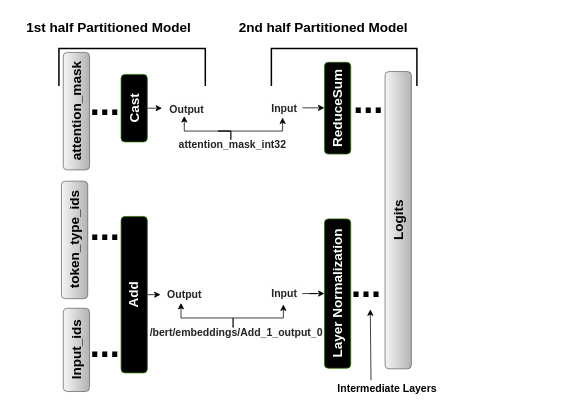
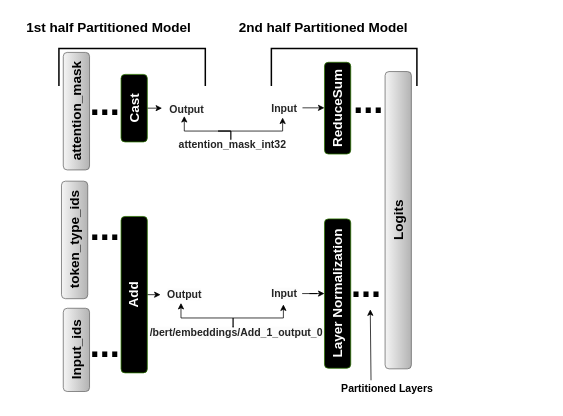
  <mxCell id="0" />
  <mxCell id="1" parent="0" />
  <mxCell id="2" value="&lt;font style=&quot;font-size: 18px;&quot;&gt;Logits&lt;/font&gt;" style="rounded=1;whiteSpace=wrap;html=1;fillColor=#f5f5f5;gradientColor=#b3b3b3;strokeColor=#666666;fontSize=14;fontStyle=1;rotation=-90;" parent="1" vertex="1"><mxGeometry x="332" y="275.25" width="396" height="35" as="geometry" /></mxCell>
  <mxCell id="3" value="" style="strokeWidth=2;html=1;shape=mxgraph.flowchart.annotation_1;align=left;pointerEvents=1;direction=south;fontSize=14;fontStyle=1" parent="1" vertex="1"><mxGeometry x="361" y="64" width="193.87" height="50" as="geometry" /></mxCell>
  <mxCell id="4" value="&lt;font style=&quot;font-size: 48px;&quot;&gt;...&lt;/font&gt;" style="text;html=1;align=center;verticalAlign=middle;resizable=0;points=[];autosize=1;strokeColor=none;fillColor=none;fontSize=14;fontStyle=1" parent="1" vertex="1"><mxGeometry x="109" y="101" width="60" height="70" as="geometry" /></mxCell>
  <mxCell id="5" value="" style="strokeWidth=2;html=1;shape=mxgraph.flowchart.annotation_1;align=left;pointerEvents=1;direction=south;fontSize=14;fontStyle=1" parent="1" vertex="1"><mxGeometry x="78" y="64" width="195" height="50" as="geometry" /></mxCell>
  <mxCell id="6" value="&lt;font style=&quot;font-size: 18px;&quot;&gt;Input_ids&lt;/font&gt;" style="rounded=1;whiteSpace=wrap;html=1;fillColor=#f5f5f5;gradientColor=#b3b3b3;strokeColor=#666666;fontSize=14;fontStyle=1;rotation=-90;" parent="1" vertex="1"><mxGeometry x="45.84" y="448" width="110.87" height="35" as="geometry" /></mxCell>
  <mxCell id="7" value="&lt;font style=&quot;font-size: 48px;&quot;&gt;...&lt;/font&gt;" style="text;html=1;align=center;verticalAlign=middle;resizable=0;points=[];autosize=1;strokeColor=none;fillColor=none;fontSize=14;fontStyle=1" parent="1" vertex="1"><mxGeometry x="459.75" y="98" width="60" height="70" as="geometry" /></mxCell>
  <mxCell id="8" value="&lt;font style=&quot;font-size: 48px;&quot;&gt;...&lt;/font&gt;" style="text;html=1;align=center;verticalAlign=middle;resizable=0;points=[];autosize=1;strokeColor=none;fillColor=none;fontSize=14;fontStyle=1" parent="1" vertex="1"><mxGeometry x="457" y="343" width="60" height="70" as="geometry" /></mxCell>
  <mxCell id="9" value="&lt;font style=&quot;font-size: 18px;&quot;&gt;token_type_ids&lt;/font&gt;" style="rounded=1;whiteSpace=wrap;html=1;fillColor=#f5f5f5;gradientColor=#b3b3b3;strokeColor=#666666;fontSize=14;fontStyle=1;rotation=-90;" parent="1" vertex="1"><mxGeometry x="20.61" y="301.53" width="156.55" height="35" as="geometry" /></mxCell>
  <mxCell id="10" value="&lt;span style=&quot;font-size: 18px;&quot;&gt;attention_mask&lt;/span&gt;" style="rounded=1;whiteSpace=wrap;html=1;fillColor=#f5f5f5;gradientColor=#b3b3b3;strokeColor=#666666;fontSize=14;fontStyle=1;rotation=-90;" parent="1" vertex="1"><mxGeometry x="23" y="130" width="156.55" height="35" as="geometry" /></mxCell>
  <mxCell id="11" style="edgeStyle=orthogonalEdgeStyle;rounded=0;orthogonalLoop=1;jettySize=auto;html=1;exitX=0.5;exitY=1;exitDx=0;exitDy=0;entryX=-0.043;entryY=0.441;entryDx=0;entryDy=0;entryPerimeter=0;" parent="1" source="12" target="24" edge="1"><mxGeometry relative="1" as="geometry"><mxPoint x="220.111" y="144" as="targetPoint" /></mxGeometry></mxCell>
  <mxCell id="12" value="&lt;font style=&quot;font-size: 18px;&quot;&gt;Cast&lt;/font&gt;" style="rounded=1;whiteSpace=wrap;html=1;fillColor=#000000;strokeColor=#2D7600;fontSize=14;fontStyle=1;rotation=-90;fontColor=#ffffff;" parent="1" vertex="1"><mxGeometry x="133.25" y="126" width="90" height="35" as="geometry" /></mxCell>
  <mxCell id="13" value="&lt;font style=&quot;font-size: 48px;&quot;&gt;...&lt;/font&gt;" style="text;html=1;align=center;verticalAlign=middle;resizable=0;points=[];autosize=1;strokeColor=none;fillColor=none;fontSize=14;fontStyle=1" parent="1" vertex="1"><mxGeometry x="109" y="266.53" width="60" height="70" as="geometry" /></mxCell>
  <mxCell id="14" value="&lt;font style=&quot;font-size: 48px;&quot;&gt;...&lt;/font&gt;" style="text;html=1;align=center;verticalAlign=middle;resizable=0;points=[];autosize=1;strokeColor=none;fillColor=none;fontSize=14;fontStyle=1" parent="1" vertex="1"><mxGeometry x="109" y="423" width="60" height="70" as="geometry" /></mxCell>
  <mxCell id="15" style="edgeStyle=orthogonalEdgeStyle;rounded=0;orthogonalLoop=1;jettySize=auto;html=1;exitX=0.5;exitY=1;exitDx=0;exitDy=0;entryX=-0.027;entryY=0.475;entryDx=0;entryDy=0;entryPerimeter=0;" parent="1" source="16" target="30" edge="1"><mxGeometry relative="1" as="geometry"><mxPoint x="215.667" y="392" as="targetPoint" /></mxGeometry></mxCell>
  <mxCell id="16" value="&lt;font style=&quot;font-size: 18px;&quot;&gt;Add&lt;/font&gt;" style="rounded=1;whiteSpace=wrap;html=1;fillColor=#000000;strokeColor=#2D7600;fontSize=14;fontStyle=1;rotation=-90;fontColor=#ffffff;" parent="1" vertex="1"><mxGeometry x="74.07" y="374.45" width="208.38" height="35" as="geometry" /></mxCell>
  <mxCell id="17" value="&lt;font style=&quot;font-size: 18px;&quot;&gt;ReduceSum&lt;/font&gt;" style="rounded=1;whiteSpace=wrap;html=1;fillColor=#000000;strokeColor=#2D7600;fontSize=14;fontStyle=1;rotation=-90;fontColor=#ffffff;" parent="1" vertex="1"><mxGeometry x="388.12" y="126" width="122.25" height="35" as="geometry" /></mxCell>
  <mxCell id="18" value="&lt;font style=&quot;font-size: 18px;&quot;&gt;Layer Normalization&lt;/font&gt;" style="rounded=1;whiteSpace=wrap;html=1;fillColor=#000000;strokeColor=#2D7600;fontSize=14;fontStyle=1;rotation=-90;fontColor=#ffffff;" parent="1" vertex="1"><mxGeometry x="349.75" y="373" width="199" height="35" as="geometry" /></mxCell>
- <mxCell id="19" value="&lt;font style=&quot;font-size: 14px;&quot;&gt;Intermediate Layers&lt;/font&gt;" style="text;html=1;align=center;verticalAlign=middle;resizable=0;points=[];autosize=1;strokeColor=none;fillColor=none;fontSize=14;fontStyle=1" parent="1" vertex="1"><mxGeometry x="443.75" y="502.49" width="142" height="29" as="geometry" /></mxCell>
+ <mxCell id="19" value="&lt;font style=&quot;font-size: 14px;&quot;&gt;Partitioned Layers&lt;/font&gt;" style="text;html=1;align=center;verticalAlign=middle;resizable=0;points=[];autosize=1;strokeColor=none;fillColor=none;fontSize=14;fontStyle=1" parent="1" vertex="1"><mxGeometry x="443.75" y="502.49" width="142" height="29" as="geometry" /></mxCell>
  <mxCell id="20" value="" style="endArrow=classic;html=1;rounded=0;entryX=0.596;entryY=0.979;entryDx=0;entryDy=0;entryPerimeter=0;" parent="1" target="8" edge="1"><mxGeometry width="50" height="50" relative="1" as="geometry"><mxPoint x="493.75" y="506" as="sourcePoint" /><mxPoint x="493.75" y="443" as="targetPoint" /></mxGeometry></mxCell>
  <mxCell id="21" value="&lt;font style=&quot;font-size: 18px;&quot;&gt;1st half Partitioned Model&lt;/font&gt;" style="text;html=1;align=center;verticalAlign=middle;resizable=0;points=[];autosize=1;strokeColor=none;fillColor=none;fontSize=14;fontStyle=1" parent="1" vertex="1"><mxGeometry x="25.5" y="20" width="237" height="34" as="geometry" /></mxCell>
  <mxCell id="22" value="&lt;font style=&quot;font-size: 18px;&quot;&gt;2nd half Partitioned Model&lt;/font&gt;" style="text;html=1;align=center;verticalAlign=middle;resizable=0;points=[];autosize=1;strokeColor=none;fillColor=none;fontSize=14;fontStyle=1" parent="1" vertex="1"><mxGeometry x="308.5" y="20" width="243" height="34" as="geometry" /></mxCell>
  <mxCell id="23" value="&lt;div style=&quot;text-align: start;&quot;&gt;&lt;font color=&quot;#242424&quot;&gt;&lt;span style=&quot;white-space-collapse: preserve;&quot;&gt;attention_mask_int32&lt;/span&gt;&lt;/font&gt;&lt;br&gt;&lt;/div&gt;" style="text;html=1;align=center;verticalAlign=middle;resizable=0;points=[];autosize=1;strokeColor=none;fillColor=none;fontSize=14;fontStyle=1;rotation=0;" parent="1" vertex="1"><mxGeometry x="233" y="177" width="151" height="29" as="geometry" /></mxCell>
  <mxCell id="24" value="&lt;div style=&quot;text-align: start;&quot;&gt;&lt;font color=&quot;#242424&quot;&gt;&lt;span style=&quot;white-space-collapse: preserve; background-color: rgb(252, 252, 252);&quot;&gt;Output&lt;/span&gt;&lt;/font&gt;&lt;/div&gt;" style="text;html=1;align=center;verticalAlign=middle;resizable=0;points=[];autosize=1;strokeColor=none;fillColor=none;fontSize=14;fontStyle=1;rotation=0;" parent="1" vertex="1"><mxGeometry x="218" y="130" width="60" height="29" as="geometry" /></mxCell>
  <mxCell id="25" style="edgeStyle=orthogonalEdgeStyle;rounded=0;orthogonalLoop=1;jettySize=auto;html=1;entryX=0.5;entryY=0;entryDx=0;entryDy=0;exitX=1.009;exitY=0.485;exitDx=0;exitDy=0;exitPerimeter=0;" parent="1" source="26" target="17" edge="1"><mxGeometry relative="1" as="geometry"><mxPoint x="365" y="143.5" as="sourcePoint" /></mxGeometry></mxCell>
  <mxCell id="26" value="&lt;div style=&quot;text-align: start;&quot;&gt;&lt;font color=&quot;#242424&quot;&gt;&lt;span style=&quot;white-space-collapse: preserve; background-color: rgb(252, 252, 252);&quot;&gt;Input&lt;/span&gt;&lt;/font&gt;&lt;/div&gt;" style="text;html=1;align=center;verticalAlign=middle;resizable=0;points=[];autosize=1;strokeColor=none;fillColor=none;fontSize=14;fontStyle=1;rotation=0;" parent="1" vertex="1"><mxGeometry x="353" y="129" width="49" height="29" as="geometry" /></mxCell>
  <mxCell id="27" value="" style="edgeStyle=orthogonalEdgeStyle;rounded=0;orthogonalLoop=1;jettySize=auto;html=1;" parent="1" edge="1"><mxGeometry relative="1" as="geometry"><Array as="points"><mxPoint x="290" y="174" /><mxPoint x="376" y="174" /><mxPoint x="376" y="156" /></Array><mxPoint x="307" y="185" as="sourcePoint" /><mxPoint x="376" y="156" as="targetPoint" /></mxGeometry></mxCell>
  <mxCell id="28" style="edgeStyle=orthogonalEdgeStyle;rounded=0;orthogonalLoop=1;jettySize=auto;html=1;entryX=0.392;entryY=1.004;entryDx=0;entryDy=0;entryPerimeter=0;" parent="1" edge="1"><mxGeometry relative="1" as="geometry"><mxPoint x="245" y="154" as="targetPoint" /><Array as="points"><mxPoint x="307" y="186" /><mxPoint x="307" y="174" /><mxPoint x="245" y="174" /></Array><mxPoint x="307" y="186" as="sourcePoint" /></mxGeometry></mxCell>
  <mxCell id="29" value="&lt;b style=&quot;color: rgb(36, 36, 36); text-align: start; white-space-collapse: preserve; background-color: rgb(252, 252, 252);&quot;&gt;&lt;font style=&quot;font-size: 14px;&quot;&gt;/bert/embeddings/Add_1_output_0&lt;/font&gt;&lt;/b&gt;" style="text;html=1;align=center;verticalAlign=middle;resizable=0;points=[];autosize=1;strokeColor=none;fillColor=none;fontSize=14;fontStyle=1;rotation=0;" parent="1" vertex="1"><mxGeometry x="190" y="428" width="248" height="29" as="geometry" /></mxCell>
  <mxCell id="30" value="&lt;div style=&quot;text-align: start;&quot;&gt;&lt;font color=&quot;#242424&quot;&gt;&lt;span style=&quot;white-space-collapse: preserve; background-color: rgb(252, 252, 252);&quot;&gt;Output&lt;/span&gt;&lt;/font&gt;&lt;/div&gt;" style="text;html=1;align=center;verticalAlign=middle;resizable=0;points=[];autosize=1;strokeColor=none;fillColor=none;fontSize=14;fontStyle=1;rotation=0;" parent="1" vertex="1"><mxGeometry x="215" y="377.45" width="60" height="29" as="geometry" /></mxCell>
  <mxCell id="31" value="" style="edgeStyle=orthogonalEdgeStyle;rounded=0;orthogonalLoop=1;jettySize=auto;html=1;" parent="1" target="34" edge="1"><mxGeometry relative="1" as="geometry"><Array as="points"><mxPoint x="310" y="423" /><mxPoint x="377" y="423" /></Array><mxPoint x="310" y="436" as="sourcePoint" /><mxPoint x="377" y="403.45" as="targetPoint" /></mxGeometry></mxCell>
  <mxCell id="32" style="edgeStyle=orthogonalEdgeStyle;rounded=0;orthogonalLoop=1;jettySize=auto;html=1;entryX=0.392;entryY=1.004;entryDx=0;entryDy=0;entryPerimeter=0;" parent="1" edge="1"><mxGeometry relative="1" as="geometry"><mxPoint x="240.59" y="403" as="targetPoint" /><Array as="points"><mxPoint x="310" y="435" /><mxPoint x="310" y="423" /><mxPoint x="241" y="423" /></Array><mxPoint x="310" y="434" as="sourcePoint" /></mxGeometry></mxCell>
  <mxCell id="33" style="edgeStyle=orthogonalEdgeStyle;rounded=0;orthogonalLoop=1;jettySize=auto;html=1;entryX=0.5;entryY=0;entryDx=0;entryDy=0;" parent="1" source="34" target="18" edge="1"><mxGeometry relative="1" as="geometry" /></mxCell>
  <mxCell id="34" value="&lt;div style=&quot;text-align: start;&quot;&gt;&lt;font color=&quot;#242424&quot;&gt;&lt;span style=&quot;white-space-collapse: preserve; background-color: rgb(252, 252, 252);&quot;&gt;Input&lt;/span&gt;&lt;/font&gt;&lt;/div&gt;" style="text;html=1;align=center;verticalAlign=middle;resizable=0;points=[];autosize=1;strokeColor=none;fillColor=none;fontSize=14;fontStyle=1;rotation=0;" parent="1" vertex="1"><mxGeometry x="353" y="376" width="49" height="29" as="geometry" /></mxCell>
